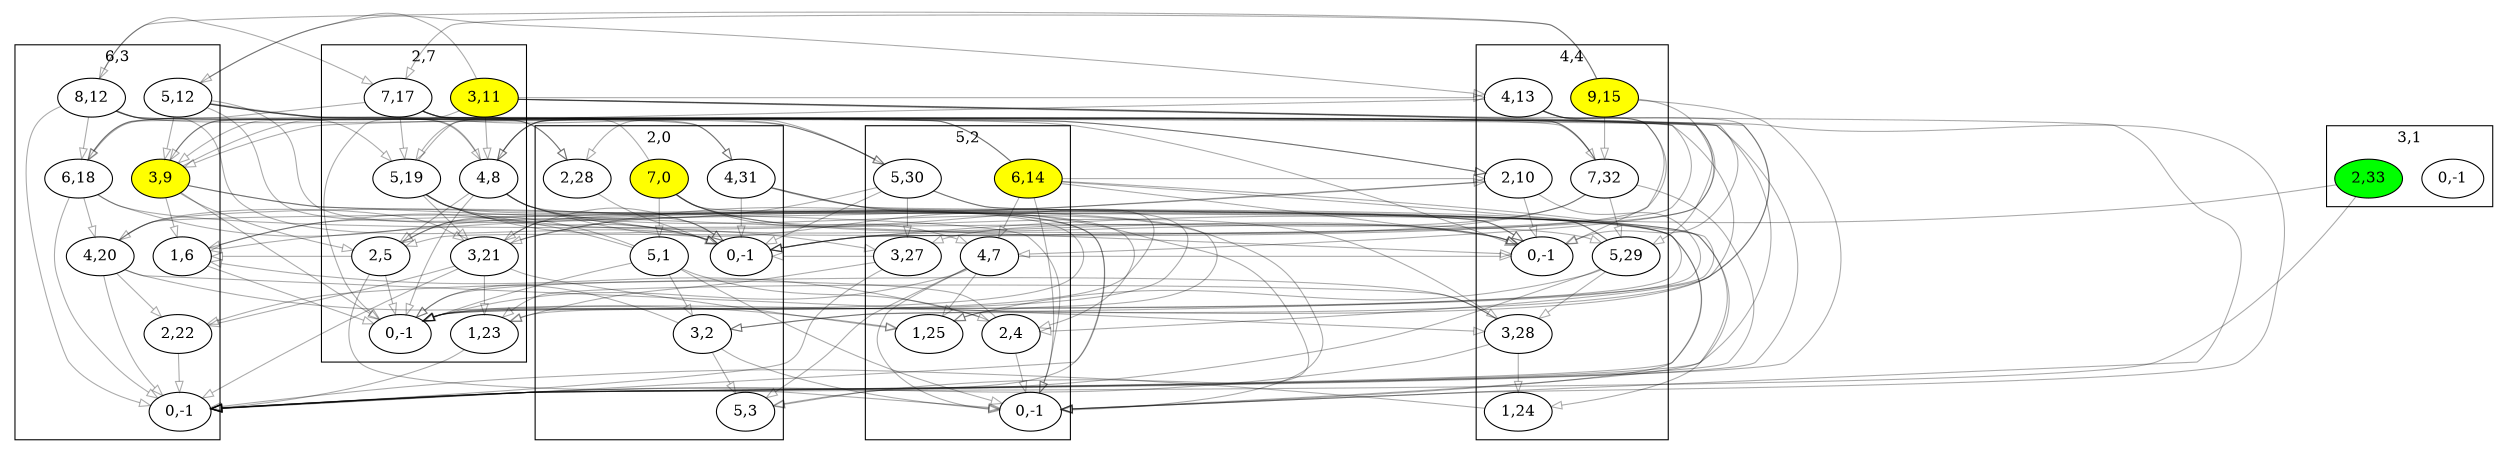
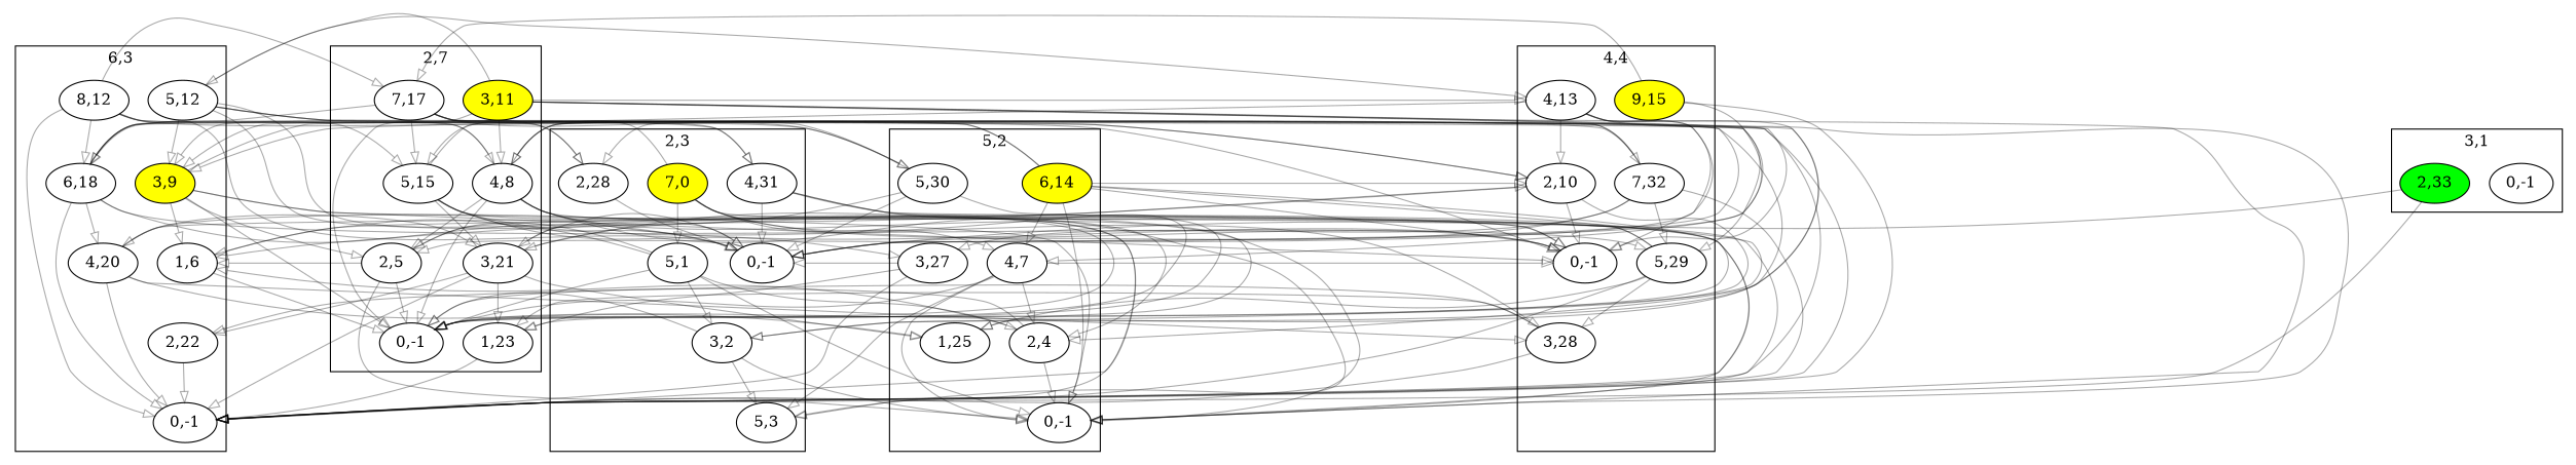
  digraph {
    compound=true
    edge [color="#00000055" fillcolor=none]
    n1 [label="0,-1"]
    n2 [label="5,3"]
    n3 [label="2,28"]
    n4 [label="3,2"]
    n5 [label="4,31"]
    n6 [label="5,1"]
    n7 [fillcolor=yellow label="7,0" style=filled]
    n8 [label="0,-1"]
    n9 [label="1,6"]
    n10 [label="2,22"]
    n11 [fillcolor=yellow label="3,9" style=filled]
    n12 [label="4,20"]
    n13 [label="5,12"]
    n14 [label="6,18"]
    n15 [label="8,12"]
    n16 [label="0,-1"]
    n17 [label="1,23"]
    n18 [label="2,5"]
    n19 [label="3,21"]
    n20 [label="4,8"]
-   n21 [label="5,19"]
+   n21 [label="5,15"]
    n22 [fillcolor=yellow label="3,11" style=filled]
    n23 [label="7,17"]
    n24 [label="0,-1"]
    n25 [label="1,25"]
    n26 [label="2,4"]
    n27 [label="3,27"]
    n28 [label="4,7"]
    n29 [label="5,30"]
    n30 [fillcolor=yellow label="6,14" style=filled]
    n31 [label="0,-1"]
-   n32 [label="1,24"]
    n33 [label="2,10"]
    n34 [label="3,28"]
    n35 [label="4,13"]
    n36 [label="5,29"]
    n37 [label="7,32"]
    n38 [fillcolor=yellow label="9,15" style=filled]
    n39 [label="0,-1"]
    n40 [fillcolor=green label="2,33" style=filled]
    subgraph cluster_1 {
-     label="2,0"
+     label="2,3"
      n1
      n2
      n3
      n4
      n5
      n6
      n7
    }
    subgraph cluster_2 {
      label="6,3"
      n8
      n9
      n10
      n11
      n12
      n13
      n14
      n15
    }
    subgraph cluster_3 {
      label="2,7"
      n16
      n17
      n18
      n19
      n20
      n21
      n22
      n23
    }
    subgraph cluster_4 {
      label="5,2"
      n24
      n25
      n26
      n27
      n28
      n29
      n30
    }
    subgraph cluster_5 {
      label="4,4"
      n31
-     n32
      n33
      n34
      n35
      n36
      n37
      n38
    }
    subgraph cluster_6 {
      label="3,1"
      n39
      n40
    }
    n3 -> n1
    n4 -> n2
    n4 -> n16
    n4 -> n24
    n5 -> n1
    n5 -> n8
    n5 -> n17
    n5 -> n25
    n6 -> n4
    n6 -> n9
    n6 -> n16
    n6 -> n18
    n6 -> n24
    n6 -> n26
    n7 -> n6
    n7 -> n16
    n7 -> n20
    n7 -> n24
    n7 -> n28
    n7 -> n31
    n9 -> n16
    n9 -> n31
    n10 -> n8
    n11 -> n9
    n11 -> n16
    n11 -> n18
    n11 -> n24
    n11 -> n31
    n11 -> n33
    n12 -> n1
    n12 -> n8
-   n12 -> n10
    n12 -> n19
    n12 -> n25
    n12 -> n34
    n13 -> n2
    n13 -> n11
    n13 -> n16
-   n13 -> n20
+   n14 -> n20
    n13 -> n24
    n13 -> n26
    n13 -> n31
    n13 -> n35
    n14 -> n1
-   n11 -> n3
+   n14 -> n3
    n14 -> n8
    n14 -> n12
    n14 -> n21
    n14 -> n36
    n15 -> n1
    n15 -> n5
    n15 -> n8
    n15 -> n14
    n15 -> n23
    n15 -> n29
    n15 -> n37
    n17 -> n8
    n18 -> n9
    n18 -> n16
    n18 -> n24
    n18 -> n31
    n19 -> n1
    n19 -> n8
    n19 -> n10
    n19 -> n17
    n19 -> n25
    n19 -> n33
    n20 -> n2
    n20 -> n11
    n20 -> n16
    n20 -> n18
    n20 -> n24
    n20 -> n26
    n20 -> n31
    n20 -> n33
    n21 -> n1
    n21 -> n3
    n21 -> n8
    n21 -> n19
    n21 -> n27
    n21 -> n34
    n22 -> n4
    n22 -> n13
    n22 -> n16
    n22 -> n20
    n22 -> n24
    n22 -> n28
    n22 -> n31
    n22 -> n35
    n23 -> n1
    n23 -> n5
    n23 -> n8
    n23 -> n14
    n23 -> n21
    n23 -> n29
    n23 -> n36
    n26 -> n9
    n26 -> n16
    n26 -> n24
    n27 -> n1
    n27 -> n8
    n27 -> n17
    n28 -> n2
    n28 -> n16
    n28 -> n24
-   n28 -> n25
+   n28 -> n26
    n28 -> n31
    n29 -> n1
    n29 -> n3
    n29 -> n8
    n29 -> n19
-   n29 -> n27
-   n29 -> n32
    n30 -> n4
    n30 -> n11
    n30 -> n16
    n30 -> n20
    n30 -> n24
    n30 -> n28
    n30 -> n31
    n30 -> n33
-   n32 -> n8
    n33 -> n9
    n33 -> n16
    n33 -> n31
    n34 -> n8
    n34 -> n10
    n34 -> n17
-   n34 -> n32
    n35 -> n11
    n35 -> n16
    n35 -> n18
    n35 -> n24
    n35 -> n31
+   n35 -> n33
    n36 -> n8
    n36 -> n12
    n36 -> n19
    n36 -> n25
    n36 -> n34
    n37 -> n1
    n37 -> n8
    n37 -> n14
    n37 -> n21
    n37 -> n27
    n37 -> n36
    n38 -> n1
    n38 -> n8
-   n38 -> n15
    n38 -> n23
-   n38 -> n37
    n40 -> n1
    n40 -> n8
  }
